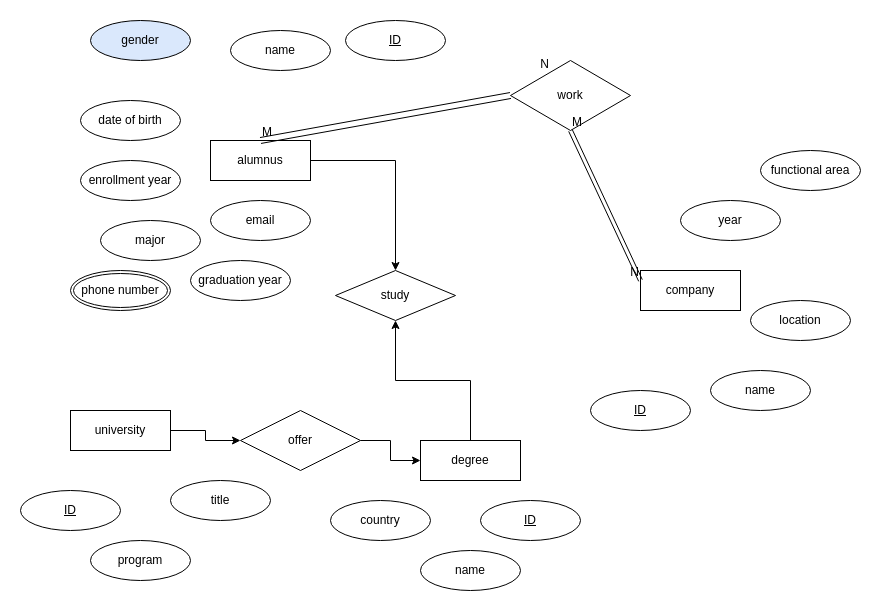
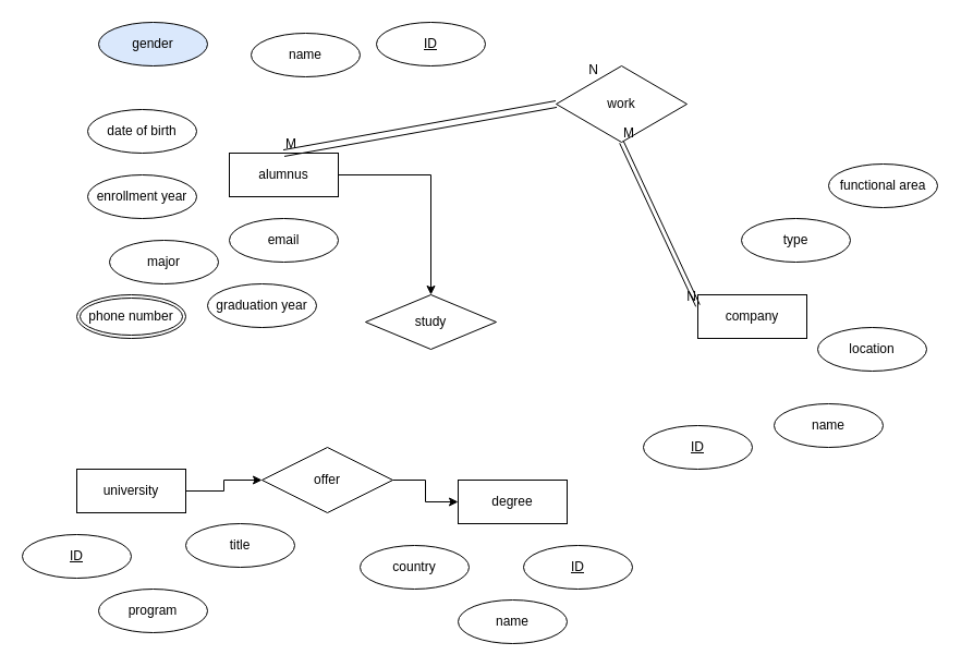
  <mxCell id="0" />
  <mxCell id="1" parent="0" />
  <mxCell id="2" value="study" style="shape=rhombus;perimeter=rhombusPerimeter;whiteSpace=wrap;html=1;align=center;" vertex="1" parent="1"><mxGeometry x="335" y="270" width="120" height="50" as="geometry" /></mxCell>
  <mxCell id="3" value="work" style="shape=rhombus;perimeter=rhombusPerimeter;whiteSpace=wrap;html=1;align=center;" vertex="1" parent="1"><mxGeometry x="510" y="60" width="120" height="70" as="geometry" /></mxCell>
  <mxCell id="4" style="edgeStyle=orthogonalEdgeStyle;rounded=0;orthogonalLoop=1;jettySize=auto;html=1;exitX=1;exitY=0.5;exitDx=0;exitDy=0;entryX=0.5;entryY=0;entryDx=0;entryDy=0;" edge="1" parent="1" source="5" target="2"><mxGeometry relative="1" as="geometry" /></mxCell>
  <mxCell id="5" value="alumnus" style="whiteSpace=wrap;html=1;align=center;" vertex="1" parent="1"><mxGeometry x="210" y="140" width="100" height="40" as="geometry" /></mxCell>
  <mxCell id="6" value="phone number" style="ellipse;shape=doubleEllipse;margin=3;whiteSpace=wrap;html=1;align=center;" vertex="1" parent="1"><mxGeometry x="70" y="270" width="100" height="40" as="geometry" /></mxCell>
  <mxCell id="7" value="ID" style="ellipse;whiteSpace=wrap;html=1;align=center;fontStyle=4;" vertex="1" parent="1"><mxGeometry x="345" y="20" width="100" height="40" as="geometry" /></mxCell>
  <mxCell id="8" value="email" style="ellipse;whiteSpace=wrap;html=1;align=center;" vertex="1" parent="1"><mxGeometry x="210" y="200" width="100" height="40" as="geometry" /></mxCell>
  <mxCell id="9" value="name" style="ellipse;whiteSpace=wrap;html=1;align=center;" vertex="1" parent="1"><mxGeometry x="230" y="30" width="100" height="40" as="geometry" /></mxCell>
  <mxCell id="10" value="enrollment year" style="ellipse;whiteSpace=wrap;html=1;align=center;" vertex="1" parent="1"><mxGeometry x="80" y="160" width="100" height="40" as="geometry" /></mxCell>
  <mxCell id="11" value="date of birth" style="ellipse;whiteSpace=wrap;html=1;align=center;" vertex="1" parent="1"><mxGeometry x="80" y="100" width="100" height="40" as="geometry" /></mxCell>
  <mxCell id="12" value="gender" style="ellipse;whiteSpace=wrap;html=1;align=center;fillColor=#dae8fc;" vertex="1" parent="1"><mxGeometry x="90" y="20" width="100" height="40" as="geometry" /></mxCell>
  <mxCell id="13" value="major" style="ellipse;whiteSpace=wrap;html=1;align=center;" vertex="1" parent="1"><mxGeometry x="100" y="220" width="100" height="40" as="geometry" /></mxCell>
  <mxCell id="14" value="graduation year" style="ellipse;whiteSpace=wrap;html=1;align=center;" vertex="1" parent="1"><mxGeometry x="190" y="260" width="100" height="40" as="geometry" /></mxCell>
  <mxCell id="15" style="edgeStyle=orthogonalEdgeStyle;rounded=0;orthogonalLoop=1;jettySize=auto;html=1;exitX=1;exitY=0.5;exitDx=0;exitDy=0;" edge="1" parent="1" source="16" target="32"><mxGeometry relative="1" as="geometry" /></mxCell>
- <mxCell id="16" value="university" style="whiteSpace=wrap;html=1;align=center;" vertex="1" parent="1"><mxGeometry x="70" y="410" width="100" height="40" as="geometry" /></mxCell>
- <mxCell id="17" style="edgeStyle=orthogonalEdgeStyle;rounded=0;orthogonalLoop=1;jettySize=auto;html=1;exitX=0.5;exitY=0;exitDx=0;exitDy=0;entryX=0.5;entryY=1;entryDx=0;entryDy=0;" edge="1" parent="1" source="18" target="2"><mxGeometry relative="1" as="geometry" /></mxCell>
+ <mxCell id="16" value="university" style="whiteSpace=wrap;html=1;align=center;" vertex="1" parent="1"><mxGeometry x="70" y="430" width="100" height="40" as="geometry" /></mxCell>
  <mxCell id="18" value="degree" style="whiteSpace=wrap;html=1;align=center;" vertex="1" parent="1"><mxGeometry x="420" y="440" width="100" height="40" as="geometry" /></mxCell>
  <mxCell id="19" value="program" style="ellipse;whiteSpace=wrap;html=1;align=center;" vertex="1" parent="1"><mxGeometry x="90" y="540" width="100" height="40" as="geometry" /></mxCell>
  <mxCell id="20" value="title" style="ellipse;whiteSpace=wrap;html=1;align=center;" vertex="1" parent="1"><mxGeometry x="170" y="480" width="100" height="40" as="geometry" /></mxCell>
  <mxCell id="21" value="name" style="ellipse;whiteSpace=wrap;html=1;align=center;" vertex="1" parent="1"><mxGeometry x="420" y="550" width="100" height="40" as="geometry" /></mxCell>
  <mxCell id="22" value="country" style="ellipse;whiteSpace=wrap;html=1;align=center;" vertex="1" parent="1"><mxGeometry x="330" y="500" width="100" height="40" as="geometry" /></mxCell>
  <mxCell id="23" value="ID" style="ellipse;whiteSpace=wrap;html=1;align=center;fontStyle=4;" vertex="1" parent="1"><mxGeometry x="480" y="500" width="100" height="40" as="geometry" /></mxCell>
  <mxCell id="24" value="ID" style="ellipse;whiteSpace=wrap;html=1;align=center;fontStyle=4;" vertex="1" parent="1"><mxGeometry x="20" y="490" width="100" height="40" as="geometry" /></mxCell>
  <mxCell id="25" value="company" style="whiteSpace=wrap;html=1;align=center;" vertex="1" parent="1"><mxGeometry x="640" y="270" width="100" height="40" as="geometry" /></mxCell>
  <mxCell id="26" value="name" style="ellipse;whiteSpace=wrap;html=1;align=center;" vertex="1" parent="1"><mxGeometry x="710" y="370" width="100" height="40" as="geometry" /></mxCell>
  <mxCell id="27" value="functional area" style="ellipse;whiteSpace=wrap;html=1;align=center;" vertex="1" parent="1"><mxGeometry x="760" y="150" width="100" height="40" as="geometry" /></mxCell>
  <mxCell id="28" value="location" style="ellipse;whiteSpace=wrap;html=1;align=center;" vertex="1" parent="1"><mxGeometry x="750" y="300" width="100" height="40" as="geometry" /></mxCell>
- <mxCell id="29" value="year" style="ellipse;whiteSpace=wrap;html=1;align=center;" vertex="1" parent="1"><mxGeometry x="680" y="200" width="100" height="40" as="geometry" /></mxCell>
+ <mxCell id="29" value="type" style="ellipse;whiteSpace=wrap;html=1;align=center;" vertex="1" parent="1"><mxGeometry x="680" y="200" width="100" height="40" as="geometry" /></mxCell>
  <mxCell id="30" value="ID" style="ellipse;whiteSpace=wrap;html=1;align=center;fontStyle=4;" vertex="1" parent="1"><mxGeometry x="590" y="390" width="100" height="40" as="geometry" /></mxCell>
  <mxCell id="31" style="edgeStyle=orthogonalEdgeStyle;rounded=0;orthogonalLoop=1;jettySize=auto;html=1;exitX=1;exitY=0.5;exitDx=0;exitDy=0;entryX=0;entryY=0.5;entryDx=0;entryDy=0;" edge="1" parent="1" source="32" target="18"><mxGeometry relative="1" as="geometry" /></mxCell>
  <mxCell id="32" value="offer" style="shape=rhombus;perimeter=rhombusPerimeter;whiteSpace=wrap;html=1;align=center;" vertex="1" parent="1"><mxGeometry x="240" y="410" width="120" height="60" as="geometry" /></mxCell>
  <mxCell id="33" value="" style="shape=link;html=1;rounded=0;width=6;exitX=0.5;exitY=0;exitDx=0;exitDy=0;entryX=0;entryY=0.5;entryDx=0;entryDy=0;" edge="1" parent="1" source="5" target="3"><mxGeometry relative="1" as="geometry"><mxPoint x="253" y="117.41" as="sourcePoint" /><mxPoint x="490" y="122.59" as="targetPoint" /><Array as="points" /></mxGeometry></mxCell>
  <mxCell id="34" value="M" style="resizable=0;html=1;whiteSpace=wrap;align=left;verticalAlign=bottom;" connectable="0" vertex="1" parent="33"><mxGeometry x="-1" relative="1" as="geometry" /></mxCell>
  <mxCell id="35" value="N" style="resizable=0;html=1;whiteSpace=wrap;align=right;verticalAlign=bottom;" connectable="0" vertex="1" parent="33"><mxGeometry x="1" relative="1" as="geometry"><mxPoint x="40" y="-23" as="offset" /></mxGeometry></mxCell>
  <mxCell id="36" value="" style="shape=link;html=1;rounded=0;exitX=0.5;exitY=1;exitDx=0;exitDy=0;entryX=0;entryY=0.25;entryDx=0;entryDy=0;" edge="1" parent="1" source="3" target="25"><mxGeometry relative="1" as="geometry"><mxPoint x="480" y="250" as="sourcePoint" /><mxPoint x="640" y="250" as="targetPoint" /></mxGeometry></mxCell>
  <mxCell id="37" value="M" style="resizable=0;html=1;whiteSpace=wrap;align=left;verticalAlign=bottom;" connectable="0" vertex="1" parent="36"><mxGeometry x="-1" relative="1" as="geometry" /></mxCell>
  <mxCell id="38" value="N" style="resizable=0;html=1;whiteSpace=wrap;align=right;verticalAlign=bottom;" connectable="0" vertex="1" parent="36"><mxGeometry x="1" relative="1" as="geometry" /></mxCell>
